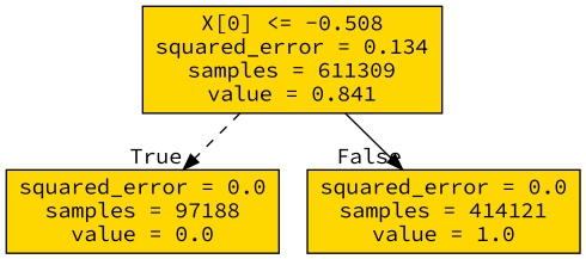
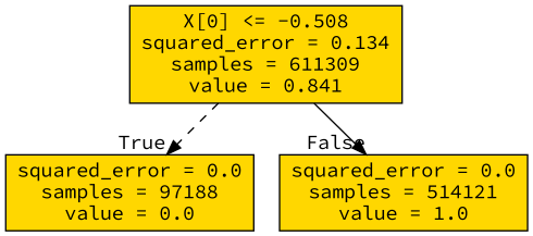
  digraph {
    fontname="Source Code Pro"
    node [color=black fillcolor=gold fontname="Source Code Pro" shape=box style=filled]
    edge [fontname="Source Code Pro" labeldistance=2.5 arrowhead=normal]
    n1 [label="X[0] <= -0.508\nsquared_error = 0.134\nsamples = 611309\nvalue = 0.841"]
    n2 [label="squared_error = 0.0\nsamples = 97188\nvalue = 0.0"]
-   n3 [label="squared_error = 0.0\nsamples = 414121\nvalue = 1.0"]
+   n3 [label="squared_error = 0.0\nsamples = 514121\nvalue = 1.0"]
    n1 -> n2 [headlabel=True labelangle=45 style=dashed]
    n1 -> n3 [headlabel=False labelangle=-45 style=solid]
  }
